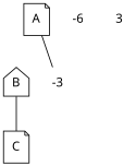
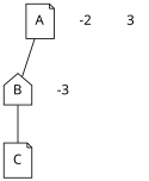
  graph {
    node [fixedsize=true fontname=sans shape=plaintext]
    A [shape=note width=0.40]
    B [shape=house width=0.40]
    C [shape=note width=0.40]
-   n4 [label=-6 width=0.40]
+   n4 [label=-2 width=0.40]
    n5 [label=-3 width=0.40]
    n6 [label=3 width=0.40]
-   A -- n5
+   A -- B
    B -- C
  }
